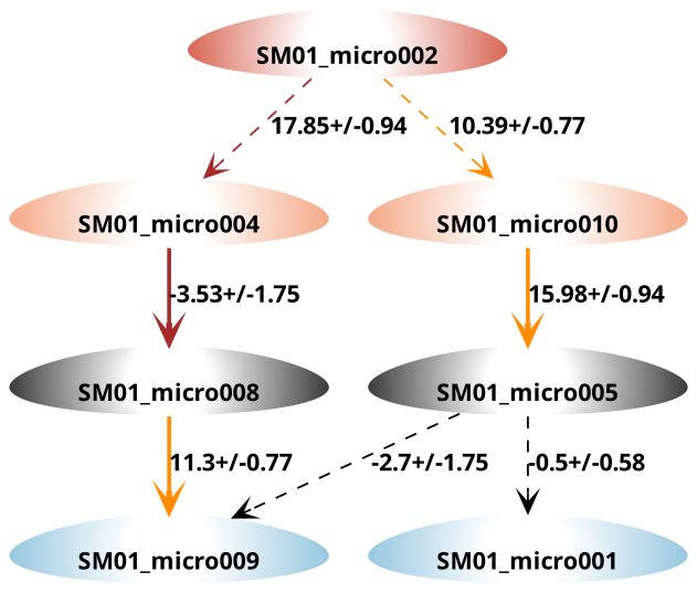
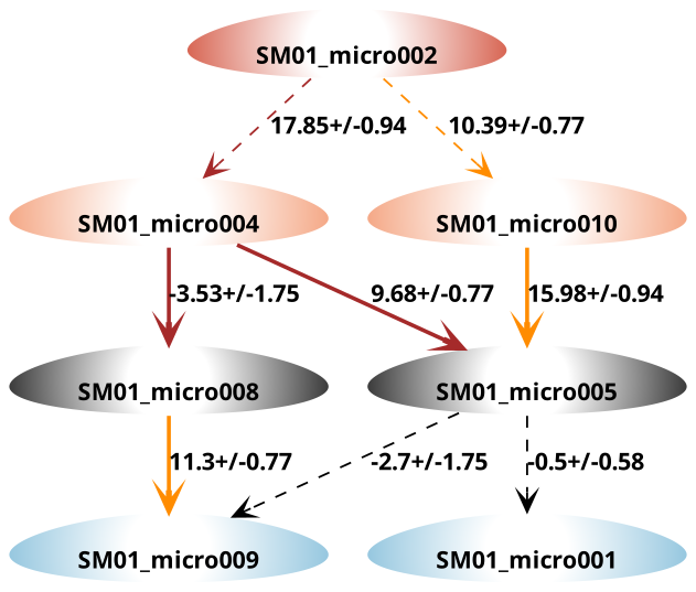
  strict digraph {
    fontname="sans bold"
    splines=polyline
    node [charge=0 color="#ffffff:#333333" fontcolor=black fontname="sans bold" fontsize=12 labelloc=b penwidth=1 shape=egg style=radial]
    edge [SEM=0.77 arrowhead=vee color=darkorange fontname="sans bold" fontsize=12 splines=polyline style=dashed]
    SM01_micro005 [height=0.5 width=0.79843]
    SM01_micro008 [height=0.5 width=0.79843]
    SM01_micro004 [charge=-1 color="#ffffff:#f4a582" height=0.5 width=0.79843]
    SM01_micro010 [charge=-1 color="#ffffff:#f4a582" height=0.5 width=0.79843]
    SM01_micro002 [charge=-2 color="#ffffff:#d6604d" height=0.5 width=0.79843]
    SM01_micro001 [charge=1 color="#ffffff:#92c5de" height=0.5 width=0.79843]
    SM01_micro009 [charge=1 color="#ffffff:#92c5de" height=0.5 width=0.79843]
    subgraph sub_1 {
      label="Neutral charge"
      SM01_micro005
      SM01_micro008
    }
    subgraph sub_2 {
      label="-1 charge"
      SM01_micro004
      SM01_micro010
    }
    subgraph sub_3 {
      label="-2 charge"
      SM01_micro002
    }
    subgraph sub_4 {
      label="+1 charge"
      SM01_micro001
      SM01_micro009
    }
    SM01_micro005 -> SM01_micro001 [SEM=0.58 color=black label="-0.5+/-0.58" pKa=-0.5]
    SM01_micro005 -> SM01_micro009 [SEM=1.75 color=black label="-2.7+/-1.75" pKa=-2.7]
    SM01_micro008 -> SM01_micro009 [label="11.3+/-0.77" pKa=11.3 style=bold]
+   SM01_micro004 -> SM01_micro005 [color=brown label="9.68+/-0.77" pKa=9.68 style=bold]
    SM01_micro004 -> SM01_micro008 [SEM=1.75 color=brown label="-3.53+/-1.75" pKa=-3.53 style=bold]
    SM01_micro010 -> SM01_micro005 [SEM=0.94 label="15.98+/-0.94" pKa=15.98 style=bold]
    SM01_micro002 -> SM01_micro004 [SEM=0.94 color=brown label="17.85+/-0.94" pKa=17.85]
    SM01_micro002 -> SM01_micro010 [label="10.39+/-0.77" pKa=10.29]
  }
